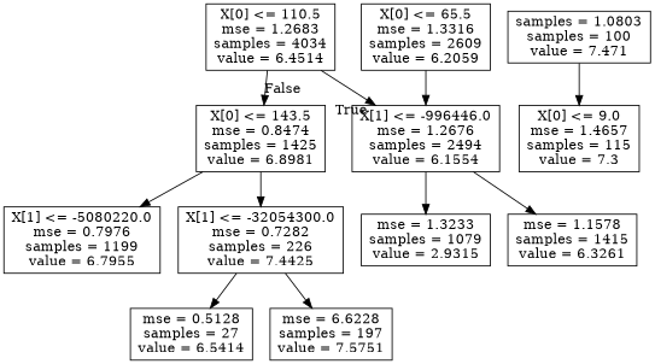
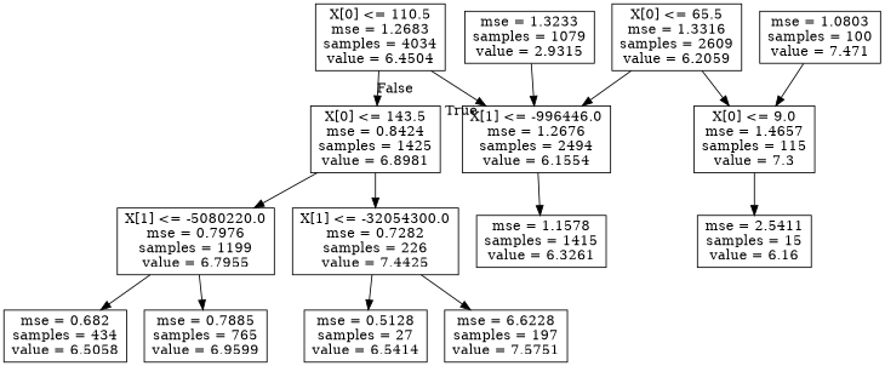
  digraph {
    node [shape=box]
-   n1 [label="X[0] <= 110.5\nmse = 1.2683\nsamples = 4034\nvalue = 6.4514"]
-   n2 [label="X[0] <= 143.5\nmse = 0.8474\nsamples = 1425\nvalue = 6.8981"]
+   n1 [label="X[0] <= 110.5\nmse = 1.2683\nsamples = 4034\nvalue = 6.4504"]
+   n2 [label="X[0] <= 143.5\nmse = 0.8424\nsamples = 1425\nvalue = 6.8981"]
    n3 [label="X[1] <= -996446.0\nmse = 1.2676\nsamples = 2494\nvalue = 6.1554"]
    n4 [label="X[0] <= 65.5\nmse = 1.3316\nsamples = 2609\nvalue = 6.2059"]
    n5 [label="X[0] <= 9.0\nmse = 1.4657\nsamples = 115\nvalue = 7.3"]
    n6 [label="X[1] <= -5080220.0\nmse = 0.7976\nsamples = 1199\nvalue = 6.7955"]
    n7 [label="X[1] <= -32054300.0\nmse = 0.7282\nsamples = 226\nvalue = 7.4425"]
+   n8 [label="mse = 2.5411\nsamples = 15\nvalue = 6.16"]
    n9 [label="mse = 1.3233\nsamples = 1079\nvalue = 2.9315"]
    n10 [label="mse = 1.1578\nsamples = 1415\nvalue = 6.3261"]
-   n11 [label="samples = 1.0803\nsamples = 100\nvalue = 7.471"]
+   n11 [label="mse = 1.0803\nsamples = 100\nvalue = 7.471"]
+   n12 [label="mse = 0.682\nsamples = 434\nvalue = 6.5058"]
+   n13 [label="mse = 0.7885\nsamples = 765\nvalue = 6.9599"]
    n14 [label="mse = 0.5128\nsamples = 27\nvalue = 6.5414"]
    n15 [label="mse = 6.6228\nsamples = 197\nvalue = 7.5751"]
    n1 -> n2 [headlabel=False labelangle=-45 labeldistance=2.5]
    n1 -> n3 [headlabel=True labelangle=45 labeldistance=2.5]
    n2 -> n6
    n2 -> n7
-   n3 -> n9
+   n9 -> n3
    n3 -> n10
    n4 -> n3
+   n4 -> n5
+   n5 -> n8
+   n6 -> n12
+   n6 -> n13
    n7 -> n14
    n7 -> n15
    n11 -> n5
  }
